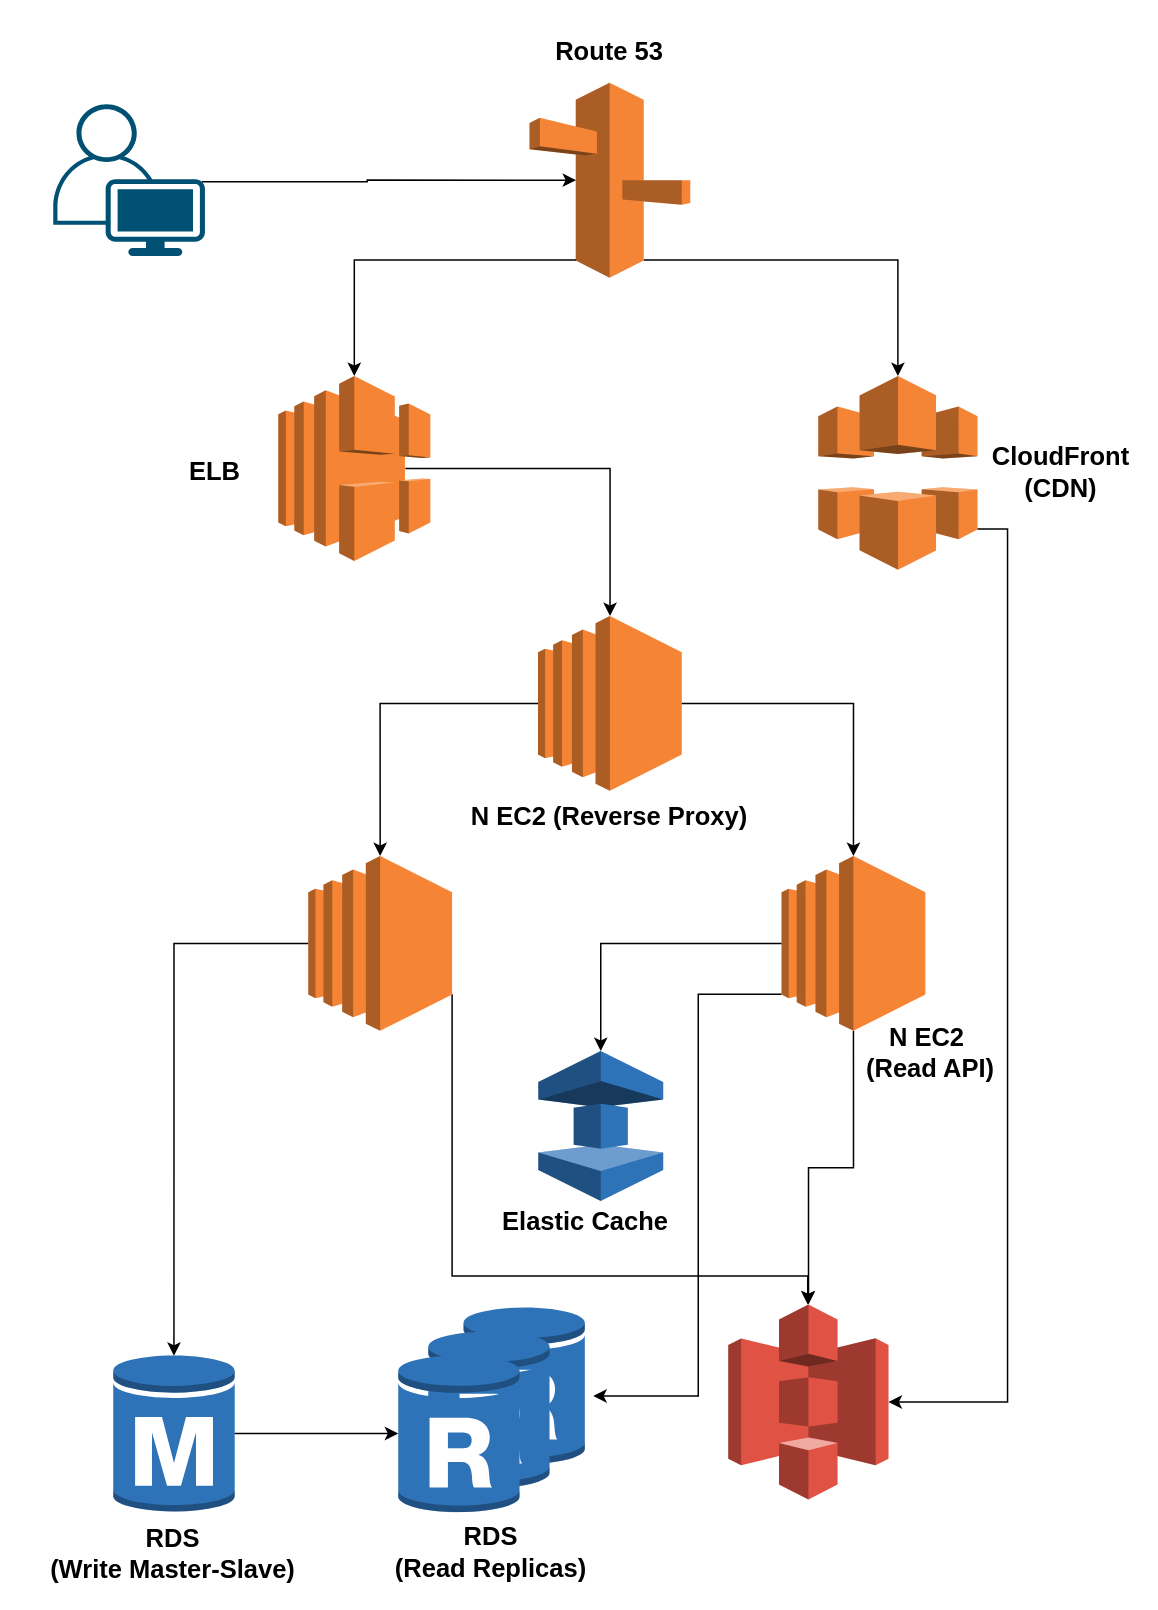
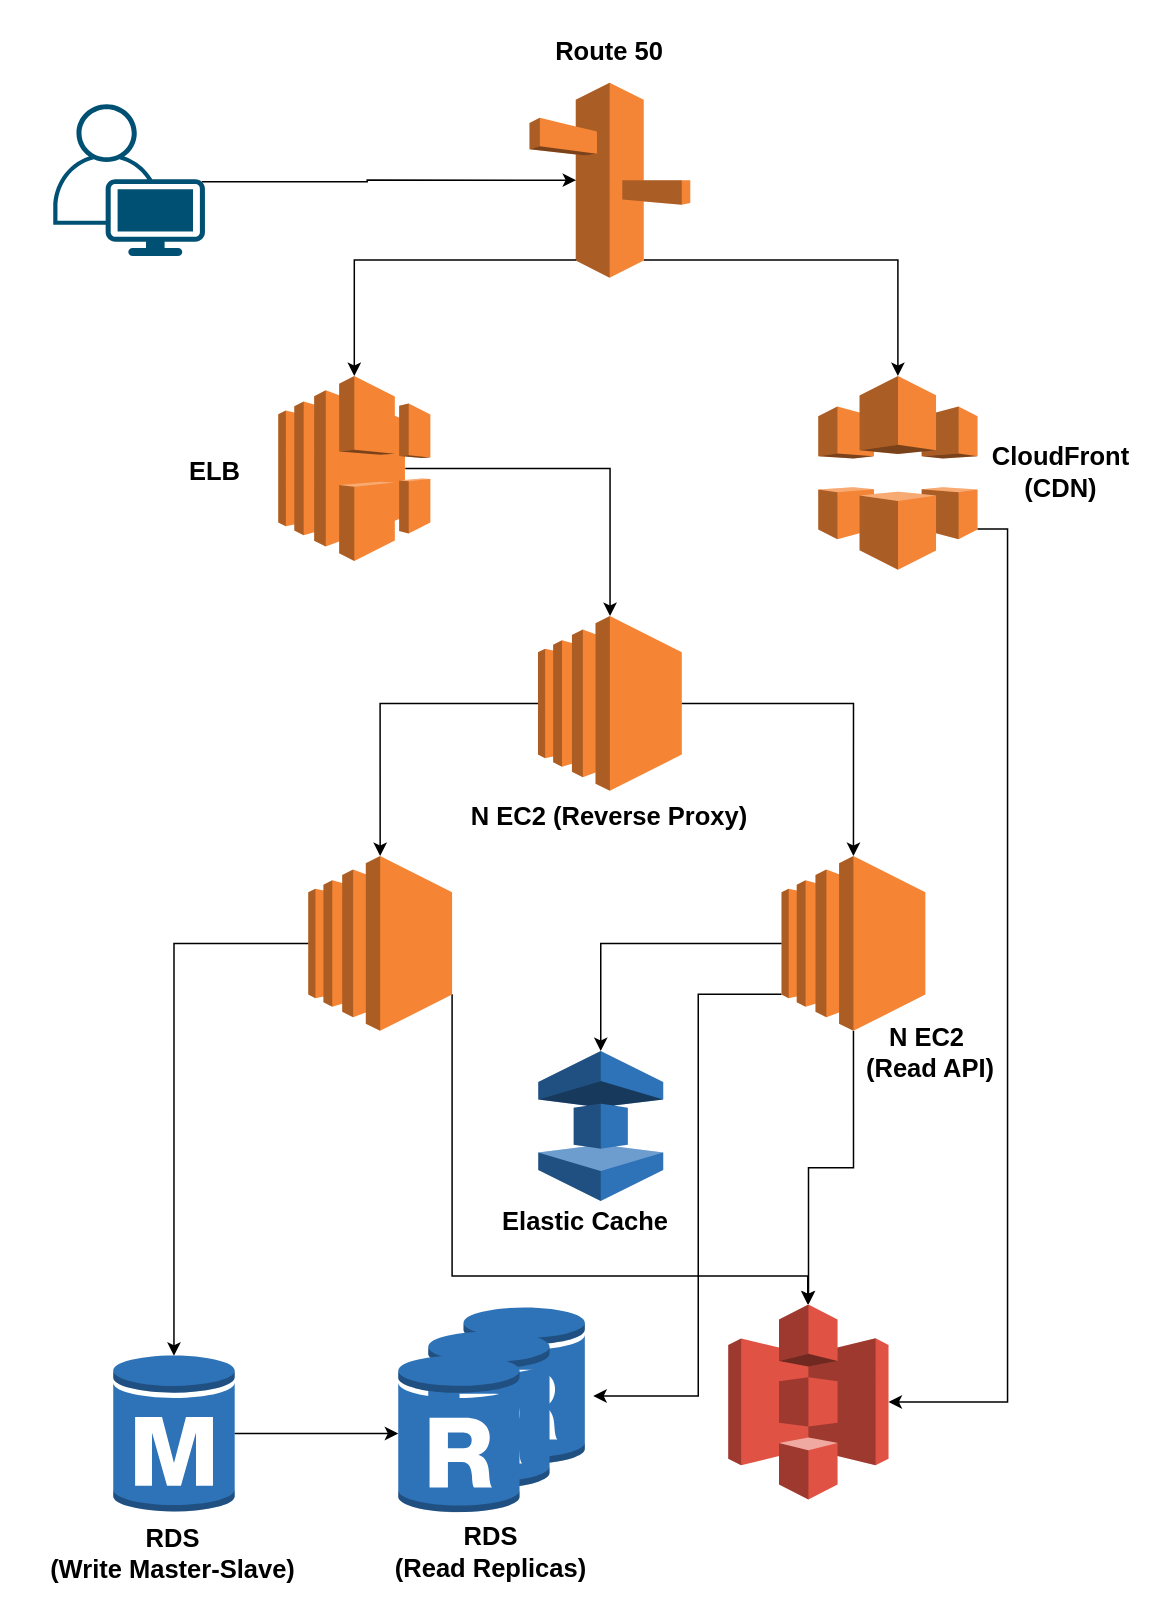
  <mxCell id="0" />
  <mxCell id="1" parent="0" />
  <mxCell id="2" value="" style="points=[[0.35,0,0],[0.98,0.51,0],[1,0.71,0],[0.67,1,0],[0,0.795,0],[0,0.65,0]];verticalLabelPosition=bottom;sketch=0;html=1;verticalAlign=top;aspect=fixed;align=center;pointerEvents=1;shape=mxgraph.cisco19.user;fillColor=#005073;strokeColor=none;fontStyle=0;strokeWidth=19;" vertex="1" parent="1"><mxGeometry x="35" y="68.88" width="101.12" height="101.12" as="geometry" /></mxCell>
  <mxCell id="3" value="" style="outlineConnect=0;dashed=0;verticalLabelPosition=bottom;verticalAlign=top;align=center;html=1;shape=mxgraph.aws3.ec2;fillColor=#F58534;gradientColor=none;" vertex="1" parent="1"><mxGeometry x="358.15" y="410" width="95.89" height="116.57" as="geometry" /></mxCell>
  <mxCell id="4" style="edgeStyle=orthogonalEdgeStyle;rounded=0;orthogonalLoop=1;jettySize=auto;html=1;exitX=0.71;exitY=0.91;exitDx=0;exitDy=0;exitPerimeter=0;" edge="1" parent="1" source="5" target="10"><mxGeometry relative="1" as="geometry" /></mxCell>
  <mxCell id="5" value="" style="outlineConnect=0;dashed=0;verticalLabelPosition=bottom;verticalAlign=top;align=center;html=1;shape=mxgraph.aws3.route_53;fillColor=#F58536;gradientColor=none;" vertex="1" parent="1"><mxGeometry x="352.5" y="54.44" width="107.19" height="130" as="geometry" /></mxCell>
- <mxCell id="6" value="Route 53" style="text;html=1;align=center;verticalAlign=middle;whiteSpace=wrap;rounded=0;fontStyle=1;fontSize=17;" vertex="1" parent="1"><mxGeometry x="364" y="20" width="84.19" height="30" as="geometry" /></mxCell>
+ <mxCell id="6" value="Route 50" style="text;html=1;align=center;verticalAlign=middle;whiteSpace=wrap;rounded=0;fontStyle=1;fontSize=17;" vertex="1" parent="1"><mxGeometry x="364" y="20" width="84.19" height="30" as="geometry" /></mxCell>
  <mxCell id="7" value="N EC2 (Reverse Proxy)" style="text;html=1;align=center;verticalAlign=middle;whiteSpace=wrap;rounded=0;fontStyle=1;fontSize=17;" vertex="1" parent="1"><mxGeometry x="308.05" y="530" width="196.09" height="30" as="geometry" /></mxCell>
  <mxCell id="8" value="" style="outlineConnect=0;dashed=0;verticalLabelPosition=bottom;verticalAlign=top;align=center;html=1;shape=mxgraph.aws3.s3;fillColor=#E05243;gradientColor=none;" vertex="1" parent="1"><mxGeometry x="485" y="869.03" width="106.85" height="129.89" as="geometry" /></mxCell>
  <mxCell id="9" value="RDS&lt;br&gt;(Write Master-Slave)" style="text;html=1;align=center;verticalAlign=middle;whiteSpace=wrap;rounded=0;fontStyle=1;fontSize=17;" vertex="1" parent="1"><mxGeometry x="20.48" y="1021" width="190" height="30" as="geometry" /></mxCell>
  <mxCell id="10" value="" style="outlineConnect=0;dashed=0;verticalLabelPosition=bottom;verticalAlign=top;align=center;html=1;shape=mxgraph.aws3.cloudfront;fillColor=#F58536;gradientColor=none;" vertex="1" parent="1"><mxGeometry x="545" y="250" width="106.21" height="129.12" as="geometry" /></mxCell>
  <mxCell id="11" style="edgeStyle=orthogonalEdgeStyle;rounded=0;orthogonalLoop=1;jettySize=auto;html=1;exitX=0.835;exitY=0.5;exitDx=0;exitDy=0;exitPerimeter=0;" edge="1" parent="1" source="12" target="3"><mxGeometry relative="1" as="geometry" /></mxCell>
  <mxCell id="12" value="" style="outlineConnect=0;dashed=0;verticalLabelPosition=bottom;verticalAlign=top;align=center;html=1;shape=mxgraph.aws3.elastic_load_balancing;fillColor=#F58534;gradientColor=none;" vertex="1" parent="1"><mxGeometry x="185" y="250" width="101.41" height="123.28" as="geometry" /></mxCell>
  <mxCell id="13" style="edgeStyle=orthogonalEdgeStyle;rounded=0;orthogonalLoop=1;jettySize=auto;html=1;exitX=0.98;exitY=0.51;exitDx=0;exitDy=0;exitPerimeter=0;entryX=0.29;entryY=0.5;entryDx=0;entryDy=0;entryPerimeter=0;" edge="1" parent="1" source="2" target="5"><mxGeometry relative="1" as="geometry" /></mxCell>
  <mxCell id="14" style="edgeStyle=orthogonalEdgeStyle;rounded=0;orthogonalLoop=1;jettySize=auto;html=1;exitX=0.5;exitY=1;exitDx=0;exitDy=0;exitPerimeter=0;" edge="1" parent="1" source="16" target="8"><mxGeometry relative="1" as="geometry" /></mxCell>
  <mxCell id="15" style="edgeStyle=orthogonalEdgeStyle;rounded=0;orthogonalLoop=1;jettySize=auto;html=1;exitX=0;exitY=0.79;exitDx=0;exitDy=0;exitPerimeter=0;" edge="1" parent="1" source="16"><mxGeometry relative="1" as="geometry"><mxPoint x="395" y="930" as="targetPoint" /><Array as="points"><mxPoint x="465" y="662" /><mxPoint x="465" y="930" /></Array></mxGeometry></mxCell>
  <mxCell id="16" value="" style="outlineConnect=0;dashed=0;verticalLabelPosition=bottom;verticalAlign=top;align=center;html=1;shape=mxgraph.aws3.ec2;fillColor=#F58534;gradientColor=none;" vertex="1" parent="1"><mxGeometry x="520.52" y="570" width="95.89" height="116.57" as="geometry" /></mxCell>
  <mxCell id="17" style="edgeStyle=orthogonalEdgeStyle;rounded=0;orthogonalLoop=1;jettySize=auto;html=1;exitX=1;exitY=0.79;exitDx=0;exitDy=0;exitPerimeter=0;" edge="1" parent="1" source="18" target="8"><mxGeometry relative="1" as="geometry"><Array as="points"><mxPoint x="301" y="850" /><mxPoint x="538" y="850" /></Array></mxGeometry></mxCell>
  <mxCell id="18" value="" style="outlineConnect=0;dashed=0;verticalLabelPosition=bottom;verticalAlign=top;align=center;html=1;shape=mxgraph.aws3.ec2;fillColor=#F58534;gradientColor=none;" vertex="1" parent="1"><mxGeometry x="205" y="570" width="95.89" height="116.57" as="geometry" /></mxCell>
  <mxCell id="19" value="ELB" style="text;html=1;align=center;verticalAlign=middle;whiteSpace=wrap;rounded=0;fontStyle=1;fontSize=17;" vertex="1" parent="1"><mxGeometry x="100.81" y="299.56" width="84.19" height="30" as="geometry" /></mxCell>
  <mxCell id="20" value="CloudFront&lt;br&gt;(&lt;span style=&quot;background-color: transparent; color: light-dark(rgb(0, 0, 0), rgb(255, 255, 255));&quot;&gt;CDN)&lt;/span&gt;" style="text;html=1;align=center;verticalAlign=middle;whiteSpace=wrap;rounded=0;fontStyle=1;fontSize=17;" vertex="1" parent="1"><mxGeometry x="665" y="299.56" width="84.19" height="30" as="geometry" /></mxCell>
  <mxCell id="21" style="edgeStyle=orthogonalEdgeStyle;rounded=0;orthogonalLoop=1;jettySize=auto;html=1;exitX=0.29;exitY=0.91;exitDx=0;exitDy=0;exitPerimeter=0;entryX=0.5;entryY=0;entryDx=0;entryDy=0;entryPerimeter=0;" edge="1" parent="1" source="5" target="12"><mxGeometry relative="1" as="geometry" /></mxCell>
  <mxCell id="22" style="edgeStyle=orthogonalEdgeStyle;rounded=0;orthogonalLoop=1;jettySize=auto;html=1;exitX=0;exitY=0.5;exitDx=0;exitDy=0;exitPerimeter=0;entryX=0.5;entryY=0;entryDx=0;entryDy=0;entryPerimeter=0;" edge="1" parent="1" source="3" target="18"><mxGeometry relative="1" as="geometry" /></mxCell>
  <mxCell id="23" style="edgeStyle=orthogonalEdgeStyle;rounded=0;orthogonalLoop=1;jettySize=auto;html=1;exitX=1;exitY=0.5;exitDx=0;exitDy=0;exitPerimeter=0;entryX=0.5;entryY=0;entryDx=0;entryDy=0;entryPerimeter=0;" edge="1" parent="1" source="3" target="16"><mxGeometry relative="1" as="geometry" /></mxCell>
  <mxCell id="24" value="N EC2&amp;nbsp;&lt;div&gt;(Read API)&lt;/div&gt;" style="text;html=1;align=center;verticalAlign=middle;whiteSpace=wrap;rounded=0;fontStyle=1;fontSize=17;" vertex="1" parent="1"><mxGeometry x="535" y="686.57" width="170" height="30" as="geometry" /></mxCell>
  <mxCell id="25" style="edgeStyle=orthogonalEdgeStyle;rounded=0;orthogonalLoop=1;jettySize=auto;html=1;exitX=1;exitY=0.79;exitDx=0;exitDy=0;exitPerimeter=0;entryX=1;entryY=0.5;entryDx=0;entryDy=0;entryPerimeter=0;" edge="1" parent="1" source="10" target="8"><mxGeometry relative="1" as="geometry" /></mxCell>
  <mxCell id="26" value="" style="outlineConnect=0;dashed=0;verticalLabelPosition=bottom;verticalAlign=top;align=center;html=1;shape=mxgraph.aws3.rds_db_instance;fillColor=#2E73B8;gradientColor=none;" vertex="1" parent="1"><mxGeometry x="75" y="901.03" width="80.96" height="107.95" as="geometry" /></mxCell>
  <mxCell id="27" value="" style="group" vertex="1" connectable="0" parent="1"><mxGeometry x="265" y="869.03" width="124.48" height="139.95" as="geometry" /></mxCell>
  <mxCell id="28" value="" style="outlineConnect=0;dashed=0;verticalLabelPosition=bottom;verticalAlign=top;align=center;html=1;shape=mxgraph.aws3.rds_db_instance_read_replica;fillColor=#2E73B8;gradientColor=none;" vertex="1" parent="27"><mxGeometry x="43.52" width="80.96" height="107.95" as="geometry" /></mxCell>
  <mxCell id="29" value="" style="outlineConnect=0;dashed=0;verticalLabelPosition=bottom;verticalAlign=top;align=center;html=1;shape=mxgraph.aws3.rds_db_instance_read_replica;fillColor=#2E73B8;gradientColor=none;" vertex="1" parent="27"><mxGeometry x="20" y="16" width="80.96" height="107.95" as="geometry" /></mxCell>
  <mxCell id="30" value="" style="outlineConnect=0;dashed=0;verticalLabelPosition=bottom;verticalAlign=top;align=center;html=1;shape=mxgraph.aws3.rds_db_instance_read_replica;fillColor=#2E73B8;gradientColor=none;" vertex="1" parent="27"><mxGeometry y="32" width="80.96" height="107.95" as="geometry" /></mxCell>
  <mxCell id="31" value="RDS&lt;br&gt;(Read Replicas)" style="text;html=1;align=center;verticalAlign=middle;whiteSpace=wrap;rounded=0;fontStyle=1;fontSize=17;" vertex="1" parent="1"><mxGeometry x="232.24" y="1020" width="190" height="30" as="geometry" /></mxCell>
  <mxCell id="32" style="edgeStyle=orthogonalEdgeStyle;rounded=0;orthogonalLoop=1;jettySize=auto;html=1;exitX=0;exitY=0.5;exitDx=0;exitDy=0;exitPerimeter=0;entryX=0.5;entryY=0.02;entryDx=0;entryDy=0;entryPerimeter=0;" edge="1" parent="1" source="18" target="26"><mxGeometry relative="1" as="geometry" /></mxCell>
  <mxCell id="33" value="" style="outlineConnect=0;dashed=0;verticalLabelPosition=bottom;verticalAlign=top;align=center;html=1;shape=mxgraph.aws3.elasticache;fillColor=#2E73B8;gradientColor=none;" vertex="1" parent="1"><mxGeometry x="358.34" y="700" width="83.33" height="100" as="geometry" /></mxCell>
  <mxCell id="34" value="Elastic Cache" style="text;html=1;align=center;verticalAlign=middle;whiteSpace=wrap;rounded=0;fontStyle=1;fontSize=17;" vertex="1" parent="1"><mxGeometry x="295" y="800" width="190" height="30" as="geometry" /></mxCell>
  <mxCell id="35" style="edgeStyle=orthogonalEdgeStyle;rounded=0;orthogonalLoop=1;jettySize=auto;html=1;exitX=0;exitY=0.5;exitDx=0;exitDy=0;exitPerimeter=0;entryX=0.5;entryY=0;entryDx=0;entryDy=0;entryPerimeter=0;" edge="1" parent="1" source="16" target="33"><mxGeometry relative="1" as="geometry" /></mxCell>
  <mxCell id="36" style="edgeStyle=orthogonalEdgeStyle;rounded=0;orthogonalLoop=1;jettySize=auto;html=1;exitX=1;exitY=0.5;exitDx=0;exitDy=0;exitPerimeter=0;entryX=0;entryY=0.5;entryDx=0;entryDy=0;entryPerimeter=0;" edge="1" parent="1" source="26" target="30"><mxGeometry relative="1" as="geometry" /></mxCell>
